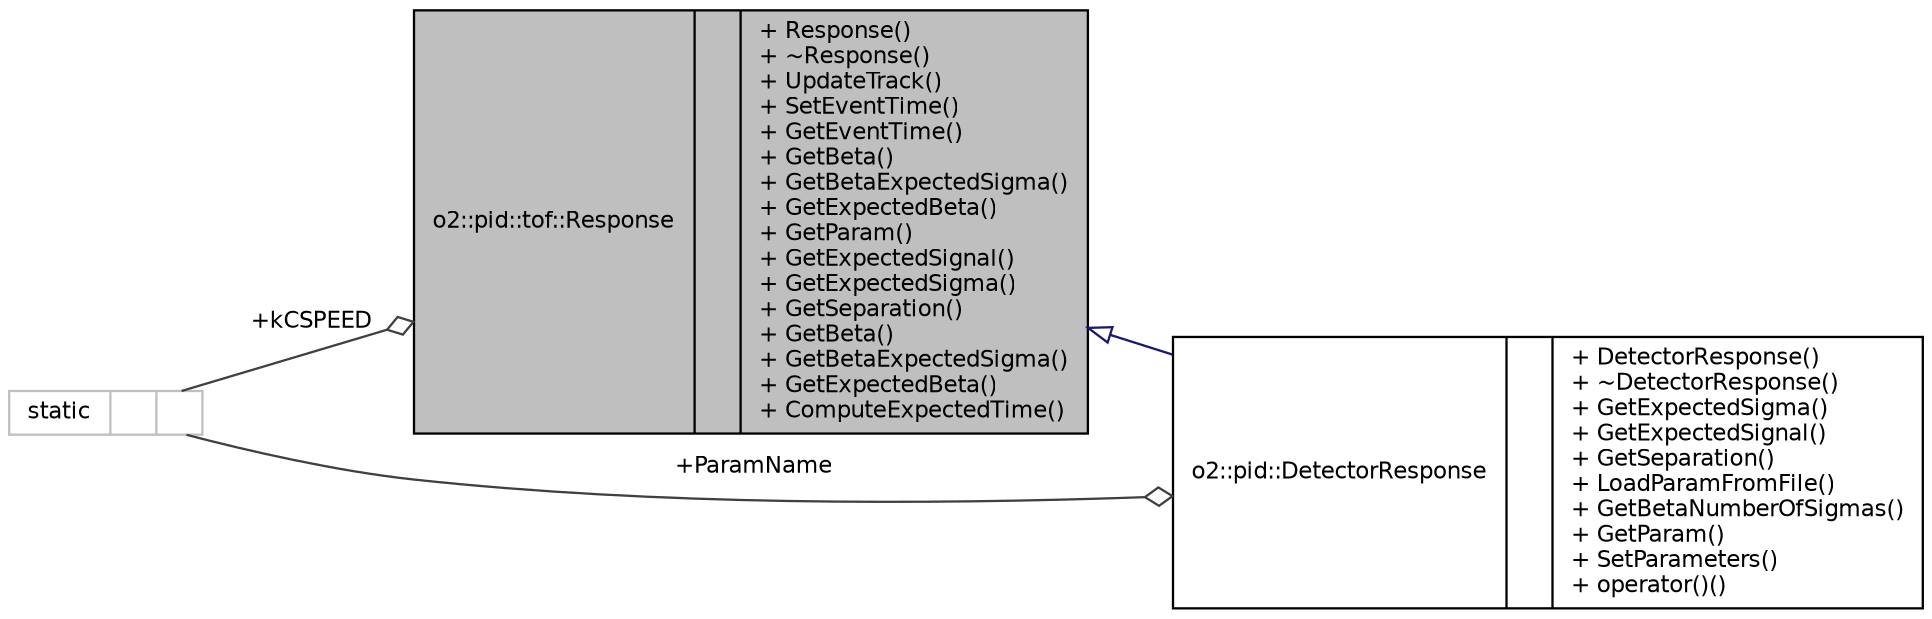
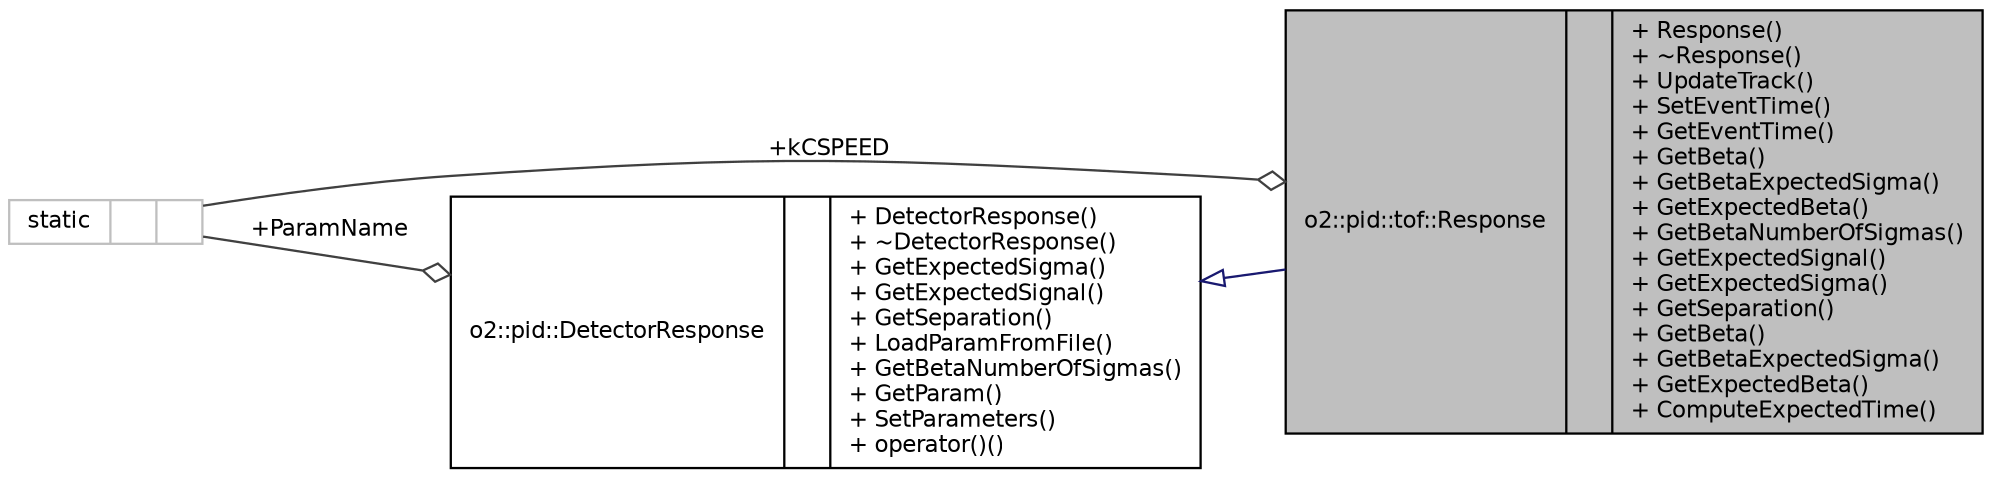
  digraph {
    rankdir=LR
    node [color=black fontname=Helvetica fontsize=10 shape=record]
    edge [color=grey25 fontname=Helvetica fontsize=10 labelfontname=Helvetica labelfontsize=10 style=solid arrowhead=odiamond]
-   n1 [fillcolor=grey75 fontcolor=black height=0.2 label="{o2::pid::tof::Response\n||+ Response()\l+ ~Response()\l+ UpdateTrack()\l+ SetEventTime()\l+ GetEventTime()\l+ GetBeta()\l+ GetBetaExpectedSigma()\l+ GetExpectedBeta()\l+ GetParam()\l+ GetExpectedSignal()\l+ GetExpectedSigma()\l+ GetSeparation()\l+ GetBeta()\l+ GetBetaExpectedSigma()\l+ GetExpectedBeta()\l+ ComputeExpectedTime()\l}" style=filled width=0.4]
+   n1 [fillcolor=grey75 fontcolor=black height=0.2 label="{o2::pid::tof::Response\n||+ Response()\l+ ~Response()\l+ UpdateTrack()\l+ SetEventTime()\l+ GetEventTime()\l+ GetBeta()\l+ GetBetaExpectedSigma()\l+ GetExpectedBeta()\l+ GetBetaNumberOfSigmas()\l+ GetExpectedSignal()\l+ GetExpectedSigma()\l+ GetSeparation()\l+ GetBeta()\l+ GetBetaExpectedSigma()\l+ GetExpectedBeta()\l+ ComputeExpectedTime()\l}" style=filled width=0.4]
    n2 [height=0.2 label="{o2::pid::DetectorResponse\n||+ DetectorResponse()\l+ ~DetectorResponse()\l+ GetExpectedSigma()\l+ GetExpectedSignal()\l+ GetSeparation()\l+ LoadParamFromFile()\l+ GetBetaNumberOfSigmas()\l+ GetParam()\l+ SetParameters()\l+ operator()()\l}" width=0.4]
    n3 [color=grey75 height=0.2 label="{static\n||}" width=0.4]
-   n1 -> n2 [arrowtail=onormal color=midnightblue dir=back arrowhead=""]
+   n2 -> n1 [arrowtail=onormal color=midnightblue dir=back arrowhead=""]
    n3 -> n1 [label=" +kCSPEED"]
    n3 -> n2 [label=" +ParamName"]
  }
